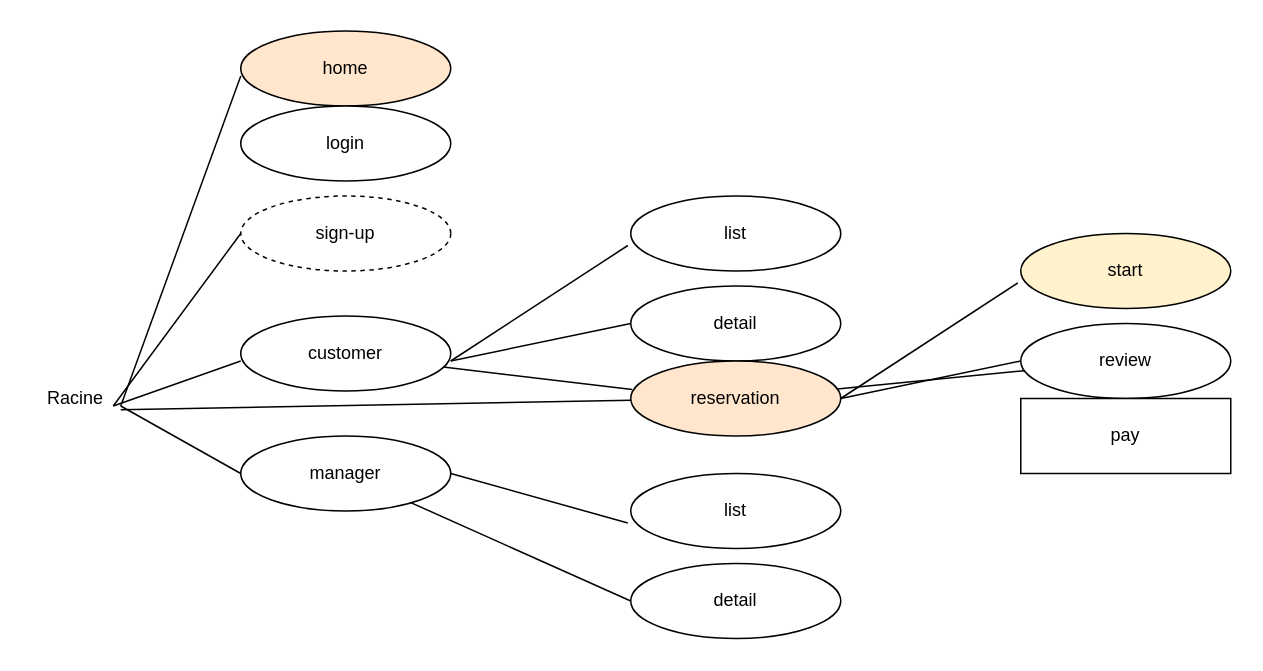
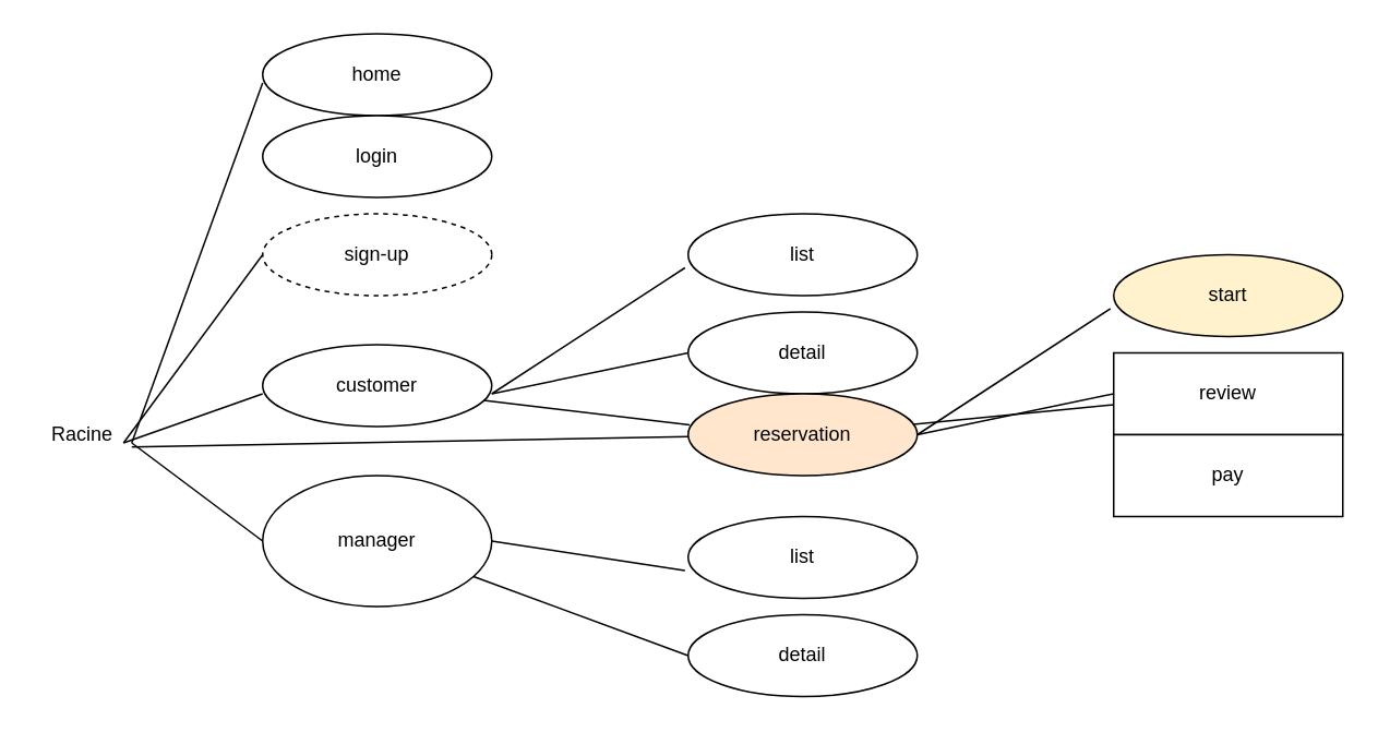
  <mxCell id="0" />
  <mxCell id="1" parent="0" />
  <mxCell id="2" value="sign-up" style="ellipse;whiteSpace=wrap;html=1;dashed=1;" parent="1" vertex="1"><mxGeometry x="160" y="130" width="140" height="50" as="geometry" /></mxCell>
  <mxCell id="3" value="list" style="ellipse;whiteSpace=wrap;html=1;" parent="1" vertex="1"><mxGeometry x="420" y="130" width="140" height="50" as="geometry" /></mxCell>
  <mxCell id="4" value="detail" style="ellipse;whiteSpace=wrap;html=1;" parent="1" vertex="1"><mxGeometry x="420" y="190" width="140" height="50" as="geometry" /></mxCell>
  <mxCell id="5" value="reservation" style="ellipse;whiteSpace=wrap;html=1;fillColor=#ffe6cc;" parent="1" vertex="1"><mxGeometry x="420" y="240" width="140" height="50" as="geometry" /></mxCell>
  <mxCell id="6" value="customer" style="ellipse;whiteSpace=wrap;html=1;" parent="1" vertex="1"><mxGeometry x="160" y="210" width="140" height="50" as="geometry" /></mxCell>
  <mxCell id="7" value="" style="endArrow=none;html=1;rounded=0;exitX=0.5;exitY=0.5;exitDx=0;exitDy=0;exitPerimeter=0;entryX=0;entryY=0.5;entryDx=0;entryDy=0;" parent="1" target="2" edge="1"><mxGeometry width="50" height="50" relative="1" as="geometry"><mxPoint x="75" y="270" as="sourcePoint" /><mxPoint x="190" y="170" as="targetPoint" /></mxGeometry></mxCell>
  <mxCell id="8" value="" style="endArrow=none;html=1;rounded=0;exitX=0.5;exitY=0.5;exitDx=0;exitDy=0;exitPerimeter=0;" parent="1" edge="1"><mxGeometry width="50" height="50" relative="1" as="geometry"><mxPoint x="75" y="270" as="sourcePoint" /><mxPoint x="160" y="240" as="targetPoint" /></mxGeometry></mxCell>
  <mxCell id="9" value="" style="endArrow=none;html=1;rounded=0;entryX=-0.014;entryY=0.66;entryDx=0;entryDy=0;entryPerimeter=0;" edge="1" parent="1" target="3"><mxGeometry width="50" height="50" relative="1" as="geometry"><mxPoint x="300" y="240" as="sourcePoint" /><mxPoint x="350" y="190" as="targetPoint" /></mxGeometry></mxCell>
  <mxCell id="10" value="" style="endArrow=none;html=1;rounded=0;entryX=0;entryY=0.5;entryDx=0;entryDy=0;" edge="1" parent="1" target="4"><mxGeometry width="50" height="50" relative="1" as="geometry"><mxPoint x="300" y="240" as="sourcePoint" /><mxPoint x="428" y="173" as="targetPoint" /></mxGeometry></mxCell>
  <mxCell id="11" value="" style="endArrow=none;html=1;rounded=0;entryX=0.007;entryY=0.38;entryDx=0;entryDy=0;exitX=0.964;exitY=0.68;exitDx=0;exitDy=0;exitPerimeter=0;entryPerimeter=0;" edge="1" parent="1" source="6" target="5"><mxGeometry width="50" height="50" relative="1" as="geometry"><mxPoint x="310" y="250" as="sourcePoint" /><mxPoint x="430" y="225" as="targetPoint" /></mxGeometry></mxCell>
  <mxCell id="12" value="start" style="ellipse;whiteSpace=wrap;html=1;fillColor=#fff2cc;" vertex="1" parent="1"><mxGeometry x="680" y="155" width="140" height="50" as="geometry" /></mxCell>
- <mxCell id="13" value="review" style="ellipse;whiteSpace=wrap;html=1;" vertex="1" parent="1"><mxGeometry x="680" y="215" width="140" height="50" as="geometry" /></mxCell>
+ <mxCell id="13" value="review" style="whiteSpace=wrap;html=1;rounded=0;" vertex="1" parent="1"><mxGeometry x="680" y="215" width="140" height="50" as="geometry" /></mxCell>
  <mxCell id="14" value="pay" style="whiteSpace=wrap;html=1;rounded=0;" vertex="1" parent="1"><mxGeometry x="680" y="265" width="140" height="50" as="geometry" /></mxCell>
  <mxCell id="15" value="" style="endArrow=none;html=1;rounded=0;entryX=-0.014;entryY=0.66;entryDx=0;entryDy=0;entryPerimeter=0;" edge="1" parent="1" target="12"><mxGeometry width="50" height="50" relative="1" as="geometry"><mxPoint x="560" y="265" as="sourcePoint" /><mxPoint x="610" y="215" as="targetPoint" /></mxGeometry></mxCell>
  <mxCell id="16" value="" style="endArrow=none;html=1;rounded=0;entryX=0;entryY=0.5;entryDx=0;entryDy=0;" edge="1" parent="1" target="13"><mxGeometry width="50" height="50" relative="1" as="geometry"><mxPoint x="560" y="265" as="sourcePoint" /><mxPoint x="688" y="198" as="targetPoint" /></mxGeometry></mxCell>
  <mxCell id="17" value="" style="endArrow=none;html=1;rounded=0;" edge="1" parent="1" source="5" target="13"><mxGeometry width="50" height="50" relative="1" as="geometry"><mxPoint x="580" y="440" as="sourcePoint" /><mxPoint x="630" y="390" as="targetPoint" /></mxGeometry></mxCell>
- <mxCell id="18" value="home" style="ellipse;whiteSpace=wrap;html=1;fillColor=#ffe6cc;" vertex="1" parent="1"><mxGeometry x="160" y="20" width="140" height="50" as="geometry" /></mxCell>
+ <mxCell id="18" value="home" style="ellipse;whiteSpace=wrap;html=1;" vertex="1" parent="1"><mxGeometry x="160" y="20" width="140" height="50" as="geometry" /></mxCell>
  <mxCell id="19" value="login" style="ellipse;whiteSpace=wrap;html=1;" vertex="1" parent="1"><mxGeometry x="160" y="70" width="140" height="50" as="geometry" /></mxCell>
  <mxCell id="20" value="list" style="ellipse;whiteSpace=wrap;html=1;" vertex="1" parent="1"><mxGeometry x="420" y="315" width="140" height="50" as="geometry" /></mxCell>
  <mxCell id="21" value="detail" style="ellipse;whiteSpace=wrap;html=1;" vertex="1" parent="1"><mxGeometry x="420" y="375" width="140" height="50" as="geometry" /></mxCell>
- <mxCell id="22" value="manager" style="ellipse;whiteSpace=wrap;html=1;" vertex="1" parent="1"><mxGeometry x="160" y="290" width="140" height="50" as="geometry" /></mxCell>
+ <mxCell id="22" value="manager" style="ellipse;whiteSpace=wrap;html=1;" vertex="1" parent="1"><mxGeometry x="160" y="290" width="140" height="80" as="geometry" /></mxCell>
  <mxCell id="23" value="" style="endArrow=none;html=1;rounded=0;entryX=-0.014;entryY=0.66;entryDx=0;entryDy=0;entryPerimeter=0;exitX=1;exitY=0.5;exitDx=0;exitDy=0;" edge="1" parent="1" target="20" source="22"><mxGeometry width="50" height="50" relative="1" as="geometry"><mxPoint x="300" y="425" as="sourcePoint" /><mxPoint x="350" y="375" as="targetPoint" /></mxGeometry></mxCell>
  <mxCell id="24" value="" style="endArrow=none;html=1;rounded=0;entryX=0;entryY=0.5;entryDx=0;entryDy=0;" edge="1" parent="1" target="21" source="22"><mxGeometry width="50" height="50" relative="1" as="geometry"><mxPoint x="300" y="425" as="sourcePoint" /><mxPoint x="428" y="358" as="targetPoint" /></mxGeometry></mxCell>
  <mxCell id="25" value="" style="endArrow=none;html=1;rounded=0;entryX=0;entryY=0.5;entryDx=0;entryDy=0;" edge="1" parent="1" target="22"><mxGeometry width="50" height="50" relative="1" as="geometry"><mxPoint x="80" y="270" as="sourcePoint" /><mxPoint x="130" y="290" as="targetPoint" /></mxGeometry></mxCell>
  <mxCell id="26" value="&lt;div&gt;Racine&lt;/div&gt;" style="text;html=1;align=center;verticalAlign=middle;whiteSpace=wrap;rounded=0;" vertex="1" parent="1"><mxGeometry x="20" y="250" width="60" height="30" as="geometry" /></mxCell>
  <mxCell id="27" value="" style="endArrow=none;html=1;rounded=0;exitX=1;exitY=0.75;exitDx=0;exitDy=0;" edge="1" parent="1" source="26" target="5"><mxGeometry width="50" height="50" relative="1" as="geometry"><mxPoint x="60" y="190" as="sourcePoint" /><mxPoint x="110" y="140" as="targetPoint" /></mxGeometry></mxCell>
  <mxCell id="28" value="" style="endArrow=none;html=1;rounded=0;" edge="1" parent="1"><mxGeometry width="50" height="50" relative="1" as="geometry"><mxPoint x="80" y="270" as="sourcePoint" /><mxPoint x="160" y="50" as="targetPoint" /></mxGeometry></mxCell>
